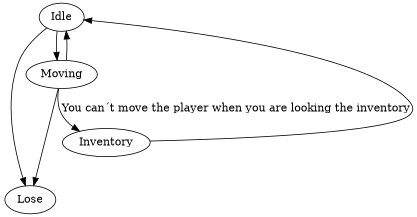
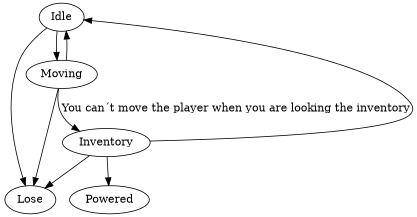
  digraph {
    Idle
    Moving
    Lose
    Inventory
+   Powered
    Idle -> Moving
    Idle -> Lose
    Moving -> Idle
    Moving -> Lose
    Moving -> Inventory [label="You can´t move the player when you are looking the inventory"]
    Inventory -> Idle
+   Inventory -> Lose
+   Inventory -> Powered
  }
